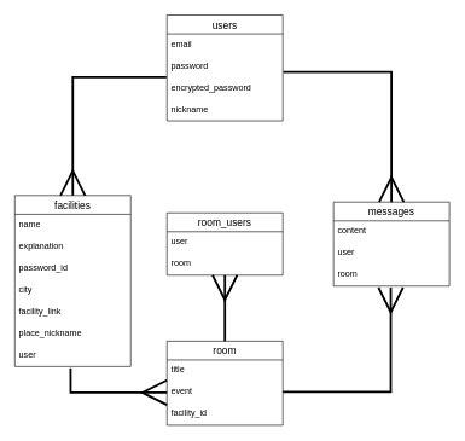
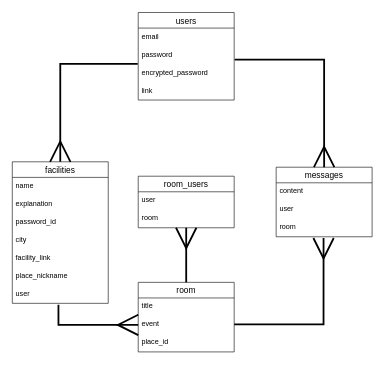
  <mxCell id="0" />
  <mxCell id="1" parent="0" />
  <mxCell id="2" value="users" style="swimlane;fontStyle=0;childLayout=stackLayout;horizontal=1;startSize=26;horizontalStack=0;resizeParent=1;resizeParentMax=0;resizeLast=0;collapsible=1;marginBottom=0;align=center;fontSize=14;" parent="1" vertex="1"><mxGeometry x="230" y="20" width="160" height="146" as="geometry" /></mxCell>
  <mxCell id="3" value="email" style="text;strokeColor=none;fillColor=none;spacingLeft=4;spacingRight=4;overflow=hidden;rotatable=0;points=[[0,0.5],[1,0.5]];portConstraint=eastwest;fontSize=12;" parent="2" vertex="1"><mxGeometry y="26" width="160" height="30" as="geometry" /></mxCell>
  <mxCell id="4" value="password" style="text;strokeColor=none;fillColor=none;spacingLeft=4;spacingRight=4;overflow=hidden;rotatable=0;points=[[0,0.5],[1,0.5]];portConstraint=eastwest;fontSize=12;" parent="2" vertex="1"><mxGeometry y="56" width="160" height="30" as="geometry" /></mxCell>
  <mxCell id="5" value="encrypted_password" style="text;strokeColor=none;fillColor=none;spacingLeft=4;spacingRight=4;overflow=hidden;rotatable=0;points=[[0,0.5],[1,0.5]];portConstraint=eastwest;fontSize=12;" parent="2" vertex="1"><mxGeometry y="86" width="160" height="30" as="geometry" /></mxCell>
- <mxCell id="6" value="nickname" style="text;strokeColor=none;fillColor=none;spacingLeft=4;spacingRight=4;overflow=hidden;rotatable=0;points=[[0,0.5],[1,0.5]];portConstraint=eastwest;fontSize=12;" parent="2" vertex="1"><mxGeometry y="116" width="160" height="30" as="geometry" /></mxCell>
+ <mxCell id="6" value="link" style="text;strokeColor=none;fillColor=none;spacingLeft=4;spacingRight=4;overflow=hidden;rotatable=0;points=[[0,0.5],[1,0.5]];portConstraint=eastwest;fontSize=12;" parent="2" vertex="1"><mxGeometry y="116" width="160" height="30" as="geometry" /></mxCell>
  <mxCell id="7" value="facilities" style="swimlane;fontStyle=0;childLayout=stackLayout;horizontal=1;startSize=26;horizontalStack=0;resizeParent=1;resizeParentMax=0;resizeLast=0;collapsible=1;marginBottom=0;align=center;fontSize=14;" parent="1" vertex="1"><mxGeometry x="20" y="269" width="160" height="236" as="geometry" /></mxCell>
  <mxCell id="8" value="name" style="text;strokeColor=none;fillColor=none;spacingLeft=4;spacingRight=4;overflow=hidden;rotatable=0;points=[[0,0.5],[1,0.5]];portConstraint=eastwest;fontSize=12;" parent="7" vertex="1"><mxGeometry y="26" width="160" height="30" as="geometry" /></mxCell>
  <mxCell id="9" value="explanation" style="text;strokeColor=none;fillColor=none;spacingLeft=4;spacingRight=4;overflow=hidden;rotatable=0;points=[[0,0.5],[1,0.5]];portConstraint=eastwest;fontSize=12;" parent="7" vertex="1"><mxGeometry y="56" width="160" height="30" as="geometry" /></mxCell>
  <mxCell id="10" value="password_id&#10;" style="text;strokeColor=none;fillColor=none;spacingLeft=4;spacingRight=4;overflow=hidden;rotatable=0;points=[[0,0.5],[1,0.5]];portConstraint=eastwest;fontSize=12;" parent="7" vertex="1"><mxGeometry y="86" width="160" height="30" as="geometry" /></mxCell>
  <mxCell id="11" value="city" style="text;strokeColor=none;fillColor=none;spacingLeft=4;spacingRight=4;overflow=hidden;rotatable=0;points=[[0,0.5],[1,0.5]];portConstraint=eastwest;fontSize=12;" parent="7" vertex="1"><mxGeometry y="116" width="160" height="30" as="geometry" /></mxCell>
  <mxCell id="12" value="facility_link" style="text;strokeColor=none;fillColor=none;spacingLeft=4;spacingRight=4;overflow=hidden;rotatable=0;points=[[0,0.5],[1,0.5]];portConstraint=eastwest;fontSize=12;" parent="7" vertex="1"><mxGeometry y="146" width="160" height="30" as="geometry" /></mxCell>
  <mxCell id="13" value="place_nickname" style="text;strokeColor=none;fillColor=none;spacingLeft=4;spacingRight=4;overflow=hidden;rotatable=0;points=[[0,0.5],[1,0.5]];portConstraint=eastwest;fontSize=12;" parent="7" vertex="1"><mxGeometry y="176" width="160" height="30" as="geometry" /></mxCell>
  <mxCell id="14" value="user" style="text;strokeColor=none;fillColor=none;spacingLeft=4;spacingRight=4;overflow=hidden;rotatable=0;points=[[0,0.5],[1,0.5]];portConstraint=eastwest;fontSize=12;" parent="7" vertex="1"><mxGeometry y="206" width="160" height="30" as="geometry" /></mxCell>
  <mxCell id="15" value="room" style="swimlane;fontStyle=0;childLayout=stackLayout;horizontal=1;startSize=26;horizontalStack=0;resizeParent=1;resizeParentMax=0;resizeLast=0;collapsible=1;marginBottom=0;align=center;fontSize=14;" parent="1" vertex="1"><mxGeometry x="230" y="470" width="160" height="116" as="geometry" /></mxCell>
  <mxCell id="16" value="title" style="text;strokeColor=none;fillColor=none;spacingLeft=4;spacingRight=4;overflow=hidden;rotatable=0;points=[[0,0.5],[1,0.5]];portConstraint=eastwest;fontSize=12;" parent="15" vertex="1"><mxGeometry y="26" width="160" height="30" as="geometry" /></mxCell>
  <mxCell id="17" value="event" style="text;strokeColor=none;fillColor=none;spacingLeft=4;spacingRight=4;overflow=hidden;rotatable=0;points=[[0,0.5],[1,0.5]];portConstraint=eastwest;fontSize=12;" parent="15" vertex="1"><mxGeometry y="56" width="160" height="30" as="geometry" /></mxCell>
- <mxCell id="18" value="facility_id" style="text;strokeColor=none;fillColor=none;spacingLeft=4;spacingRight=4;overflow=hidden;rotatable=0;points=[[0,0.5],[1,0.5]];portConstraint=eastwest;fontSize=12;" parent="15" vertex="1"><mxGeometry y="86" width="160" height="30" as="geometry" /></mxCell>
+ <mxCell id="18" value="place_id" style="text;strokeColor=none;fillColor=none;spacingLeft=4;spacingRight=4;overflow=hidden;rotatable=0;points=[[0,0.5],[1,0.5]];portConstraint=eastwest;fontSize=12;" parent="15" vertex="1"><mxGeometry y="86" width="160" height="30" as="geometry" /></mxCell>
  <mxCell id="19" value="" style="edgeStyle=none;html=1;strokeWidth=3;startArrow=ERmany;startFill=0;endArrow=none;endFill=0;startSize=30;targetPerimeterSpacing=1;" parent="1" source="20" edge="1"><mxGeometry relative="1" as="geometry"><mxPoint x="310" y="470" as="targetPoint" /></mxGeometry></mxCell>
  <mxCell id="20" value="room_users" style="swimlane;fontStyle=0;childLayout=stackLayout;horizontal=1;startSize=26;horizontalStack=0;resizeParent=1;resizeParentMax=0;resizeLast=0;collapsible=1;marginBottom=0;align=center;fontSize=14;" parent="1" vertex="1"><mxGeometry x="230" y="293" width="160" height="86" as="geometry" /></mxCell>
  <mxCell id="21" value="user" style="text;strokeColor=none;fillColor=none;spacingLeft=4;spacingRight=4;overflow=hidden;rotatable=0;points=[[0,0.5],[1,0.5]];portConstraint=eastwest;fontSize=12;" parent="20" vertex="1"><mxGeometry y="26" width="160" height="30" as="geometry" /></mxCell>
  <mxCell id="22" value="room" style="text;strokeColor=none;fillColor=none;spacingLeft=4;spacingRight=4;overflow=hidden;rotatable=0;points=[[0,0.5],[1,0.5]];portConstraint=eastwest;fontSize=12;" parent="20" vertex="1"><mxGeometry y="56" width="160" height="30" as="geometry" /></mxCell>
  <mxCell id="23" value="messages" style="swimlane;fontStyle=0;childLayout=stackLayout;horizontal=1;startSize=26;horizontalStack=0;resizeParent=1;resizeParentMax=0;resizeLast=0;collapsible=1;marginBottom=0;align=center;fontSize=14;" parent="1" vertex="1"><mxGeometry x="460" y="278" width="160" height="116" as="geometry" /></mxCell>
  <mxCell id="24" value="content" style="text;strokeColor=none;fillColor=none;spacingLeft=4;spacingRight=4;overflow=hidden;rotatable=0;points=[[0,0.5],[1,0.5]];portConstraint=eastwest;fontSize=12;" parent="23" vertex="1"><mxGeometry y="26" width="160" height="30" as="geometry" /></mxCell>
  <mxCell id="25" value="user" style="text;strokeColor=none;fillColor=none;spacingLeft=4;spacingRight=4;overflow=hidden;rotatable=0;points=[[0,0.5],[1,0.5]];portConstraint=eastwest;fontSize=12;" parent="23" vertex="1"><mxGeometry y="56" width="160" height="30" as="geometry" /></mxCell>
  <mxCell id="26" value="room" style="text;strokeColor=none;fillColor=none;spacingLeft=4;spacingRight=4;overflow=hidden;rotatable=0;points=[[0,0.5],[1,0.5]];portConstraint=eastwest;fontSize=12;" parent="23" vertex="1"><mxGeometry y="86" width="160" height="30" as="geometry" /></mxCell>
  <mxCell id="27" value="" style="edgeStyle=segmentEdgeStyle;endArrow=ERmany;html=1;curved=0;rounded=0;entryX=0.494;entryY=1.067;entryDx=0;entryDy=0;entryPerimeter=0;strokeWidth=3;targetPerimeterSpacing=1;startArrow=none;startFill=0;startSize=30;endFill=0;endSize=30;" parent="1" target="26" edge="1"><mxGeometry width="50" height="50" relative="1" as="geometry"><mxPoint x="390" y="540" as="sourcePoint" /><mxPoint x="440" y="490" as="targetPoint" /></mxGeometry></mxCell>
  <mxCell id="28" value="" style="edgeStyle=segmentEdgeStyle;endArrow=ERmany;html=1;curved=0;rounded=0;endSize=30;startSize=30;strokeWidth=3;targetPerimeterSpacing=1;entryX=0;entryY=0.5;entryDx=0;entryDy=0;endFill=0;exitX=0.481;exitY=1.077;exitDx=0;exitDy=0;exitPerimeter=0;" parent="1" source="14" target="17" edge="1"><mxGeometry width="50" height="50" relative="1" as="geometry"><mxPoint x="90" y="430" as="sourcePoint" /><mxPoint x="140" y="490" as="targetPoint" /><Array as="points"><mxPoint x="97" y="541" /></Array></mxGeometry></mxCell>
  <mxCell id="29" value="" style="edgeStyle=segmentEdgeStyle;endArrow=ERmany;html=1;curved=0;rounded=0;endSize=30;startSize=8;strokeWidth=3;targetPerimeterSpacing=1;entryX=0.5;entryY=0;entryDx=0;entryDy=0;exitX=1.005;exitY=0.084;exitDx=0;exitDy=0;exitPerimeter=0;endFill=0;" parent="1" target="23" edge="1"><mxGeometry width="50" height="50" relative="1" as="geometry"><mxPoint x="390.8" y="98.52" as="sourcePoint" /><mxPoint x="500" y="58" as="targetPoint" /></mxGeometry></mxCell>
  <mxCell id="30" value="" style="edgeStyle=segmentEdgeStyle;endArrow=ERmany;html=1;curved=0;rounded=0;endSize=30;startSize=8;strokeWidth=3;targetPerimeterSpacing=1;entryX=0.5;entryY=0;entryDx=0;entryDy=0;exitX=-0.005;exitY=0.328;exitDx=0;exitDy=0;exitPerimeter=0;endFill=0;" parent="1" target="7" edge="1"><mxGeometry width="50" height="50" relative="1" as="geometry"><mxPoint x="229.2" y="105.84" as="sourcePoint" /><mxPoint x="110" y="90" as="targetPoint" /></mxGeometry></mxCell>
